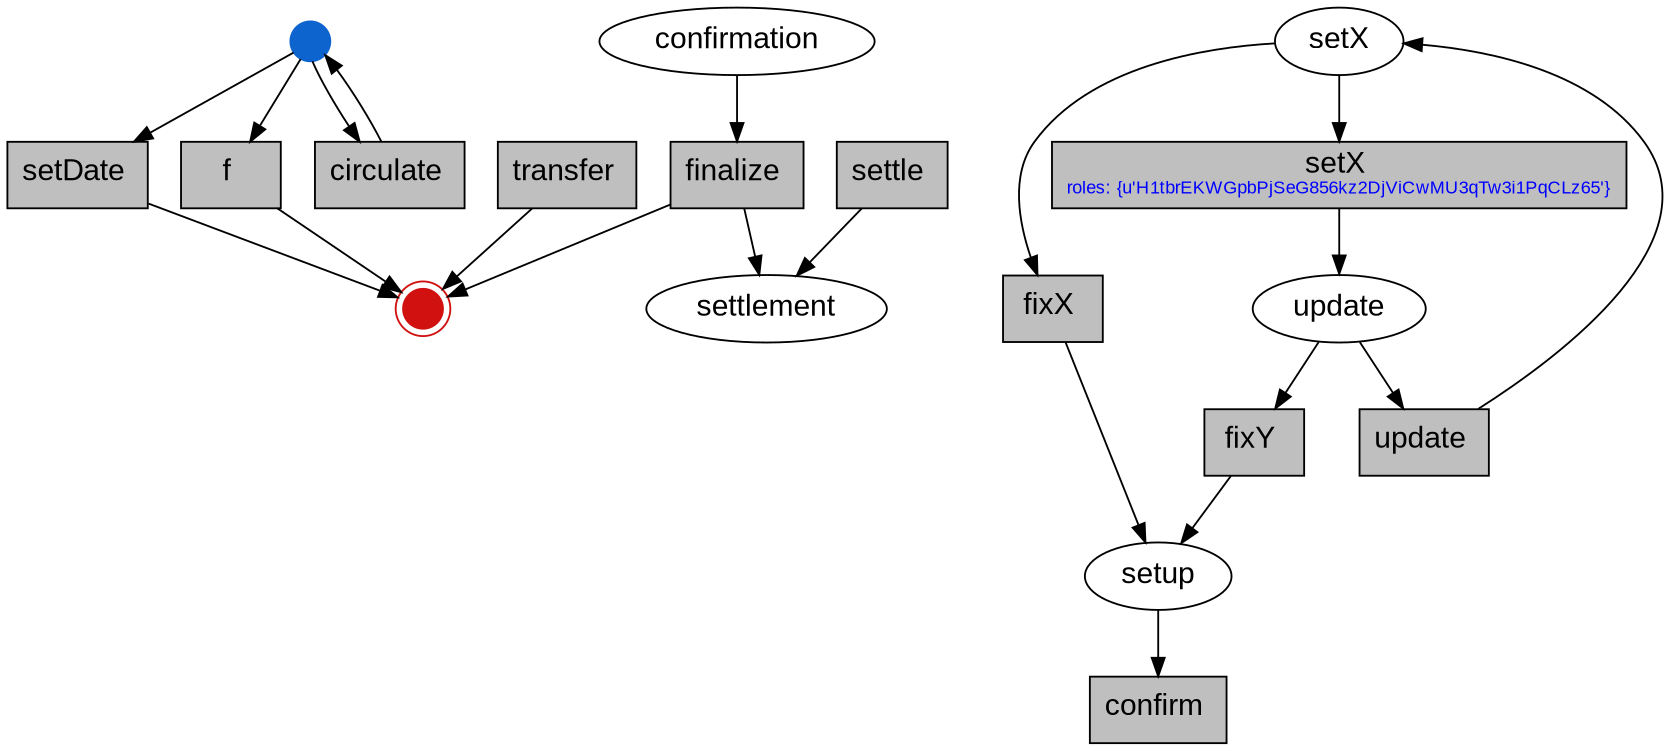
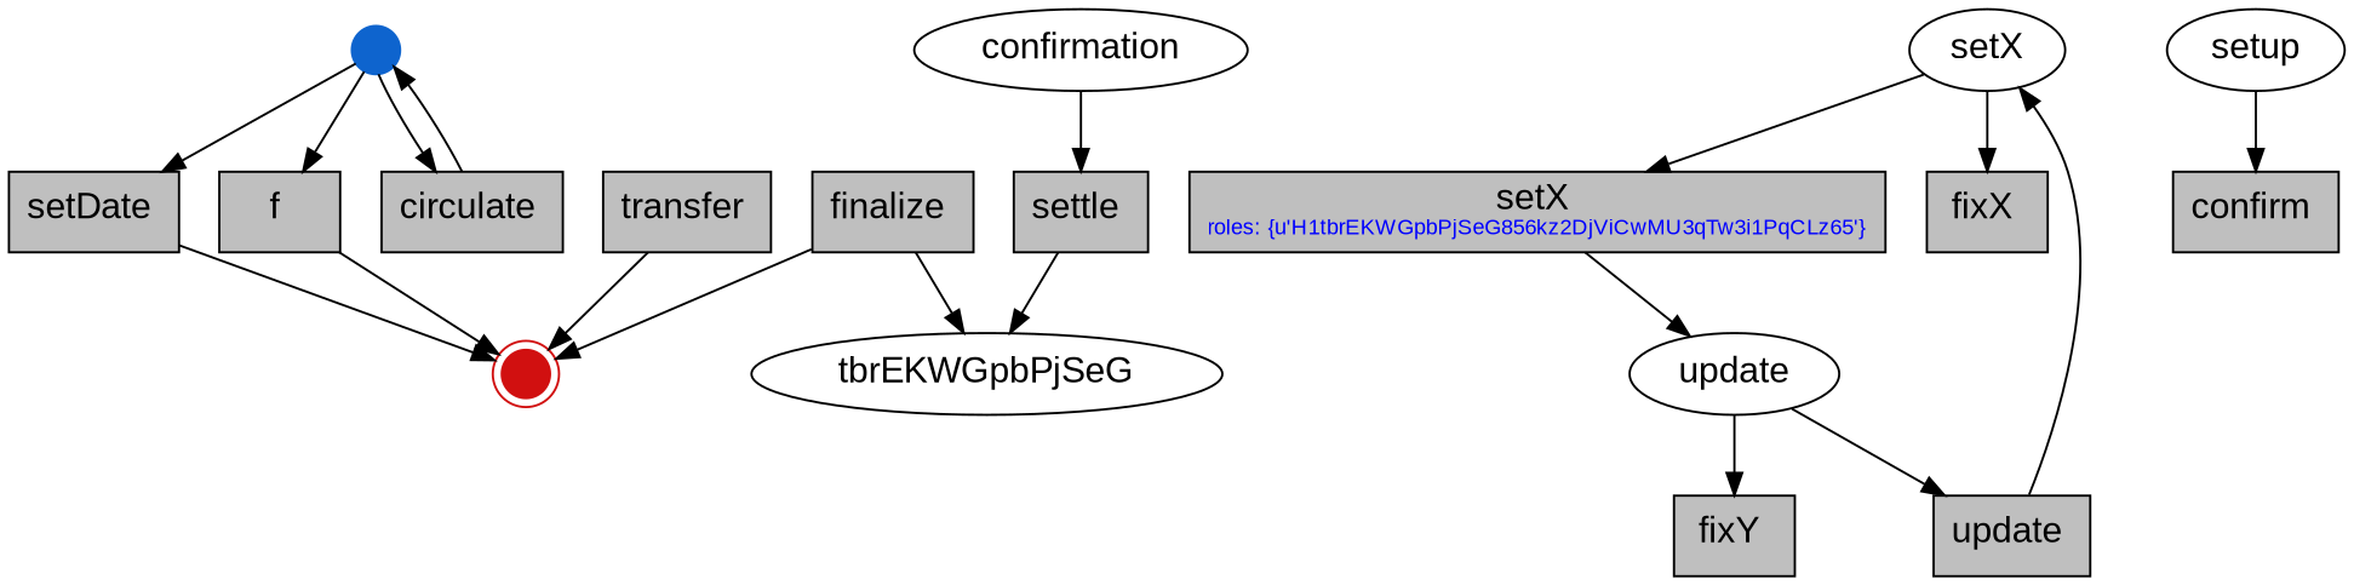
  digraph {
    node [color=black shape=box style=filled fillcolor=gray75 fontname=Arial]
    edge [color="#000000"]
    initial [color="#0e64ce" shape=point width=0.3 fillcolor="" fontname=""]
    n2 [label=<<FONT POINT-SIZE="16">setDate</FONT><FONT POINT-SIZE="10" COLOR="blue"> </FONT>>]
    n3 [label=<<FONT POINT-SIZE="16">f</FONT><FONT POINT-SIZE="10" COLOR="blue"> </FONT>>]
    n4 [label=<<FONT POINT-SIZE="16">circulate</FONT><FONT POINT-SIZE="10" COLOR="blue"> </FONT>>]
    terminal [color="#d11010" peripheries=2 shape=point width=0.3 fillcolor="" fontname=""]
    n6 [label=<<FONT POINT-SIZE="16">transfer</FONT><FONT POINT-SIZE="10" COLOR="blue"> </FONT>>]
    confirmation [fillcolor=white fontsize=16 shape=ellipse]
    n8 [label=<<FONT POINT-SIZE="16">settle</FONT><FONT POINT-SIZE="10" COLOR="blue"> </FONT>>]
-   settlement [fillcolor=white fontsize=16 shape=ellipse]
+   settlement [fillcolor=white fontsize=16 shape=ellipse label=tbrEKWGpbPjSeG]
    setX [fillcolor=white fontsize=16 shape=ellipse]
    n11 [label=<<FONT POINT-SIZE="16">setX</FONT><FONT POINT-SIZE="10" COLOR="blue"> <BR/>roles: {u'H1tbrEKWGpbPjSeG856kz2DjViCwMU3qTw3i1PqCLz65'}</FONT>>]
    n12 [label=<<FONT POINT-SIZE="16">fixX</FONT><FONT POINT-SIZE="10" COLOR="blue"> </FONT>>]
    update [fillcolor=white fontsize=16 shape=ellipse]
    setup [fillcolor=white fontsize=16 shape=ellipse]
    n15 [label=<<FONT POINT-SIZE="16">finalize</FONT><FONT POINT-SIZE="10" COLOR="blue"> </FONT>>]
    n16 [label=<<FONT POINT-SIZE="16">confirm</FONT><FONT POINT-SIZE="10" COLOR="blue"> </FONT>>]
    n17 [label=<<FONT POINT-SIZE="16">fixY</FONT><FONT POINT-SIZE="10" COLOR="blue"> </FONT>>]
    n18 [label=<<FONT POINT-SIZE="16">update</FONT><FONT POINT-SIZE="10" COLOR="blue"> </FONT>>]
    initial -> n2
    initial -> n3
    initial -> n4
    n2 -> terminal
    n3 -> terminal
    n4 -> initial
    n6 -> terminal
-   confirmation -> n15
+   confirmation -> n8
    n8 -> settlement
    setX -> n11
    setX -> n12
    n11 -> update
-   n12 -> setup
    update -> n17
    update -> n18
    setup -> n16
    n15 -> terminal
    n15 -> settlement
-   n17 -> setup
    n18 -> setX
  }
